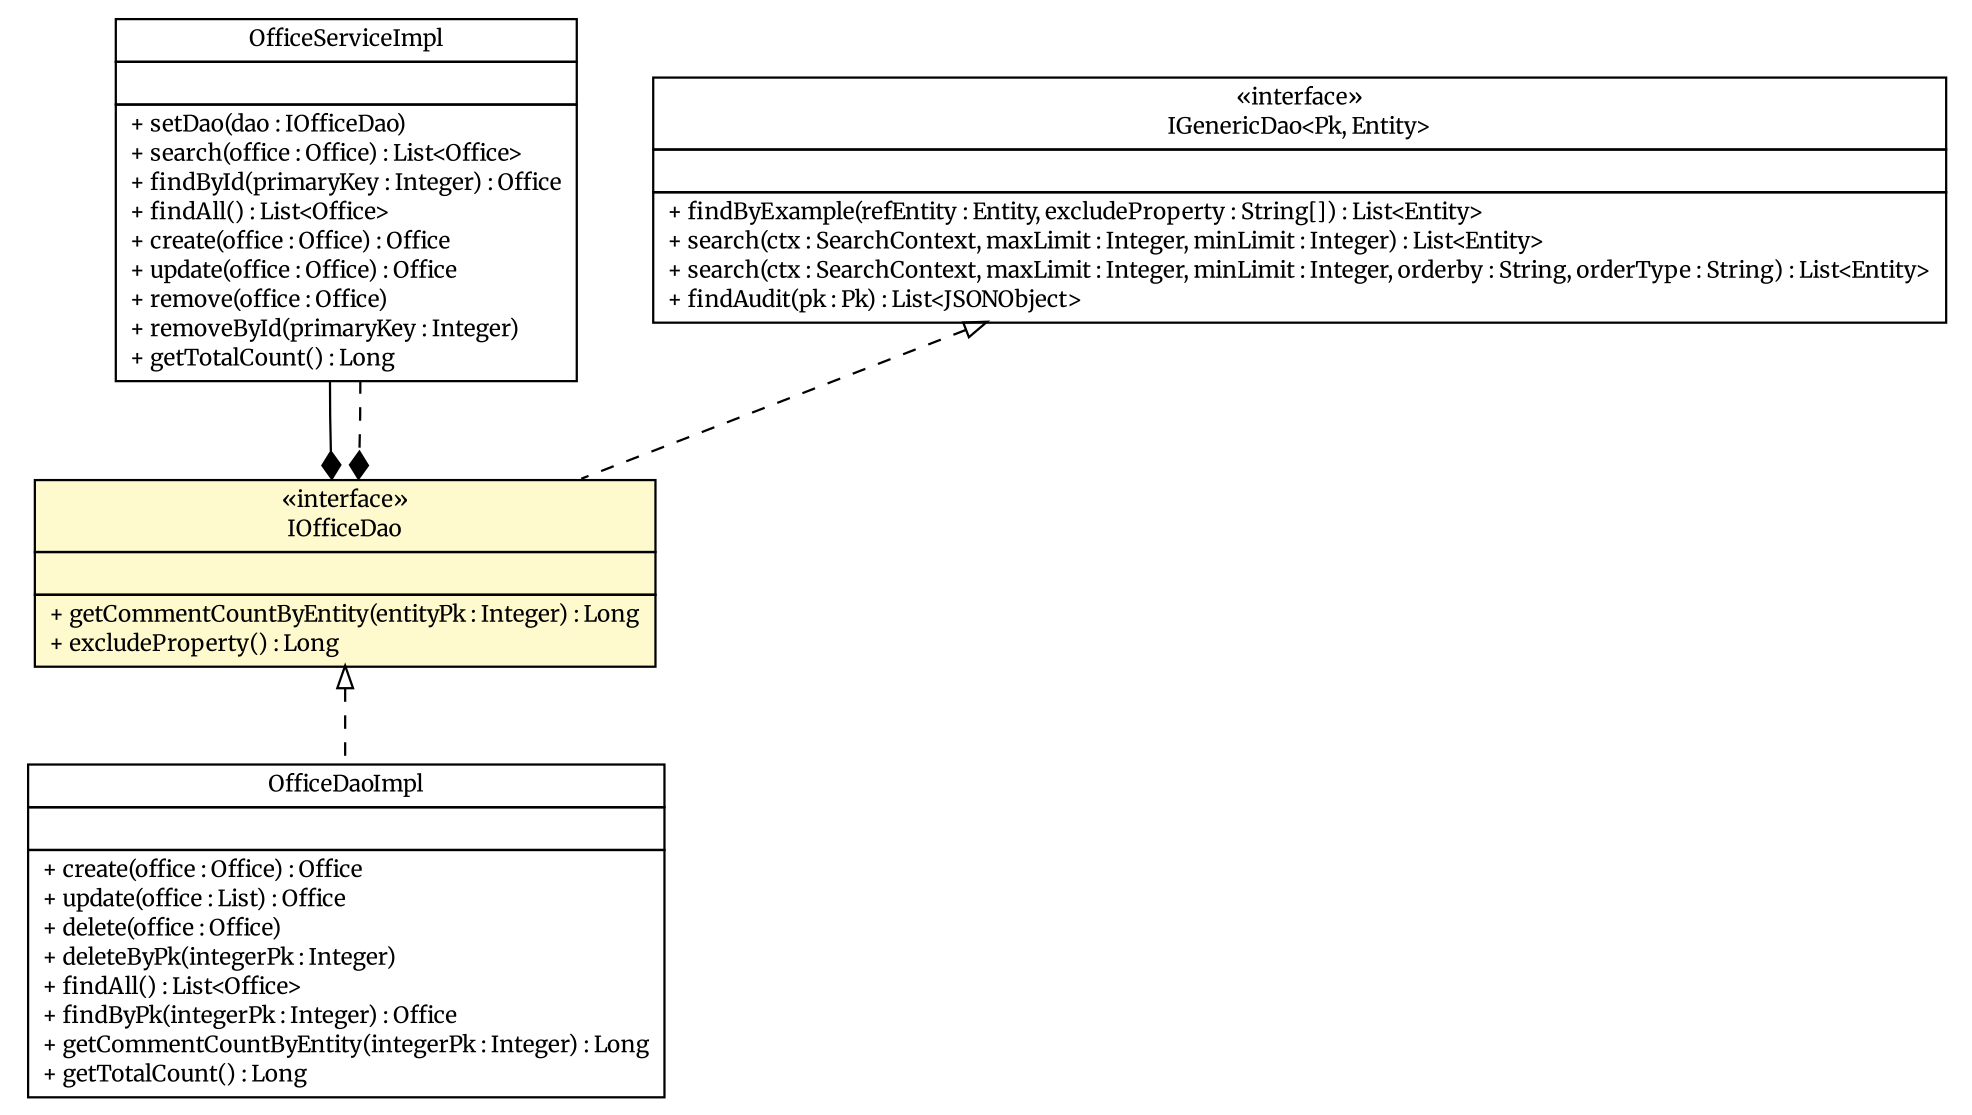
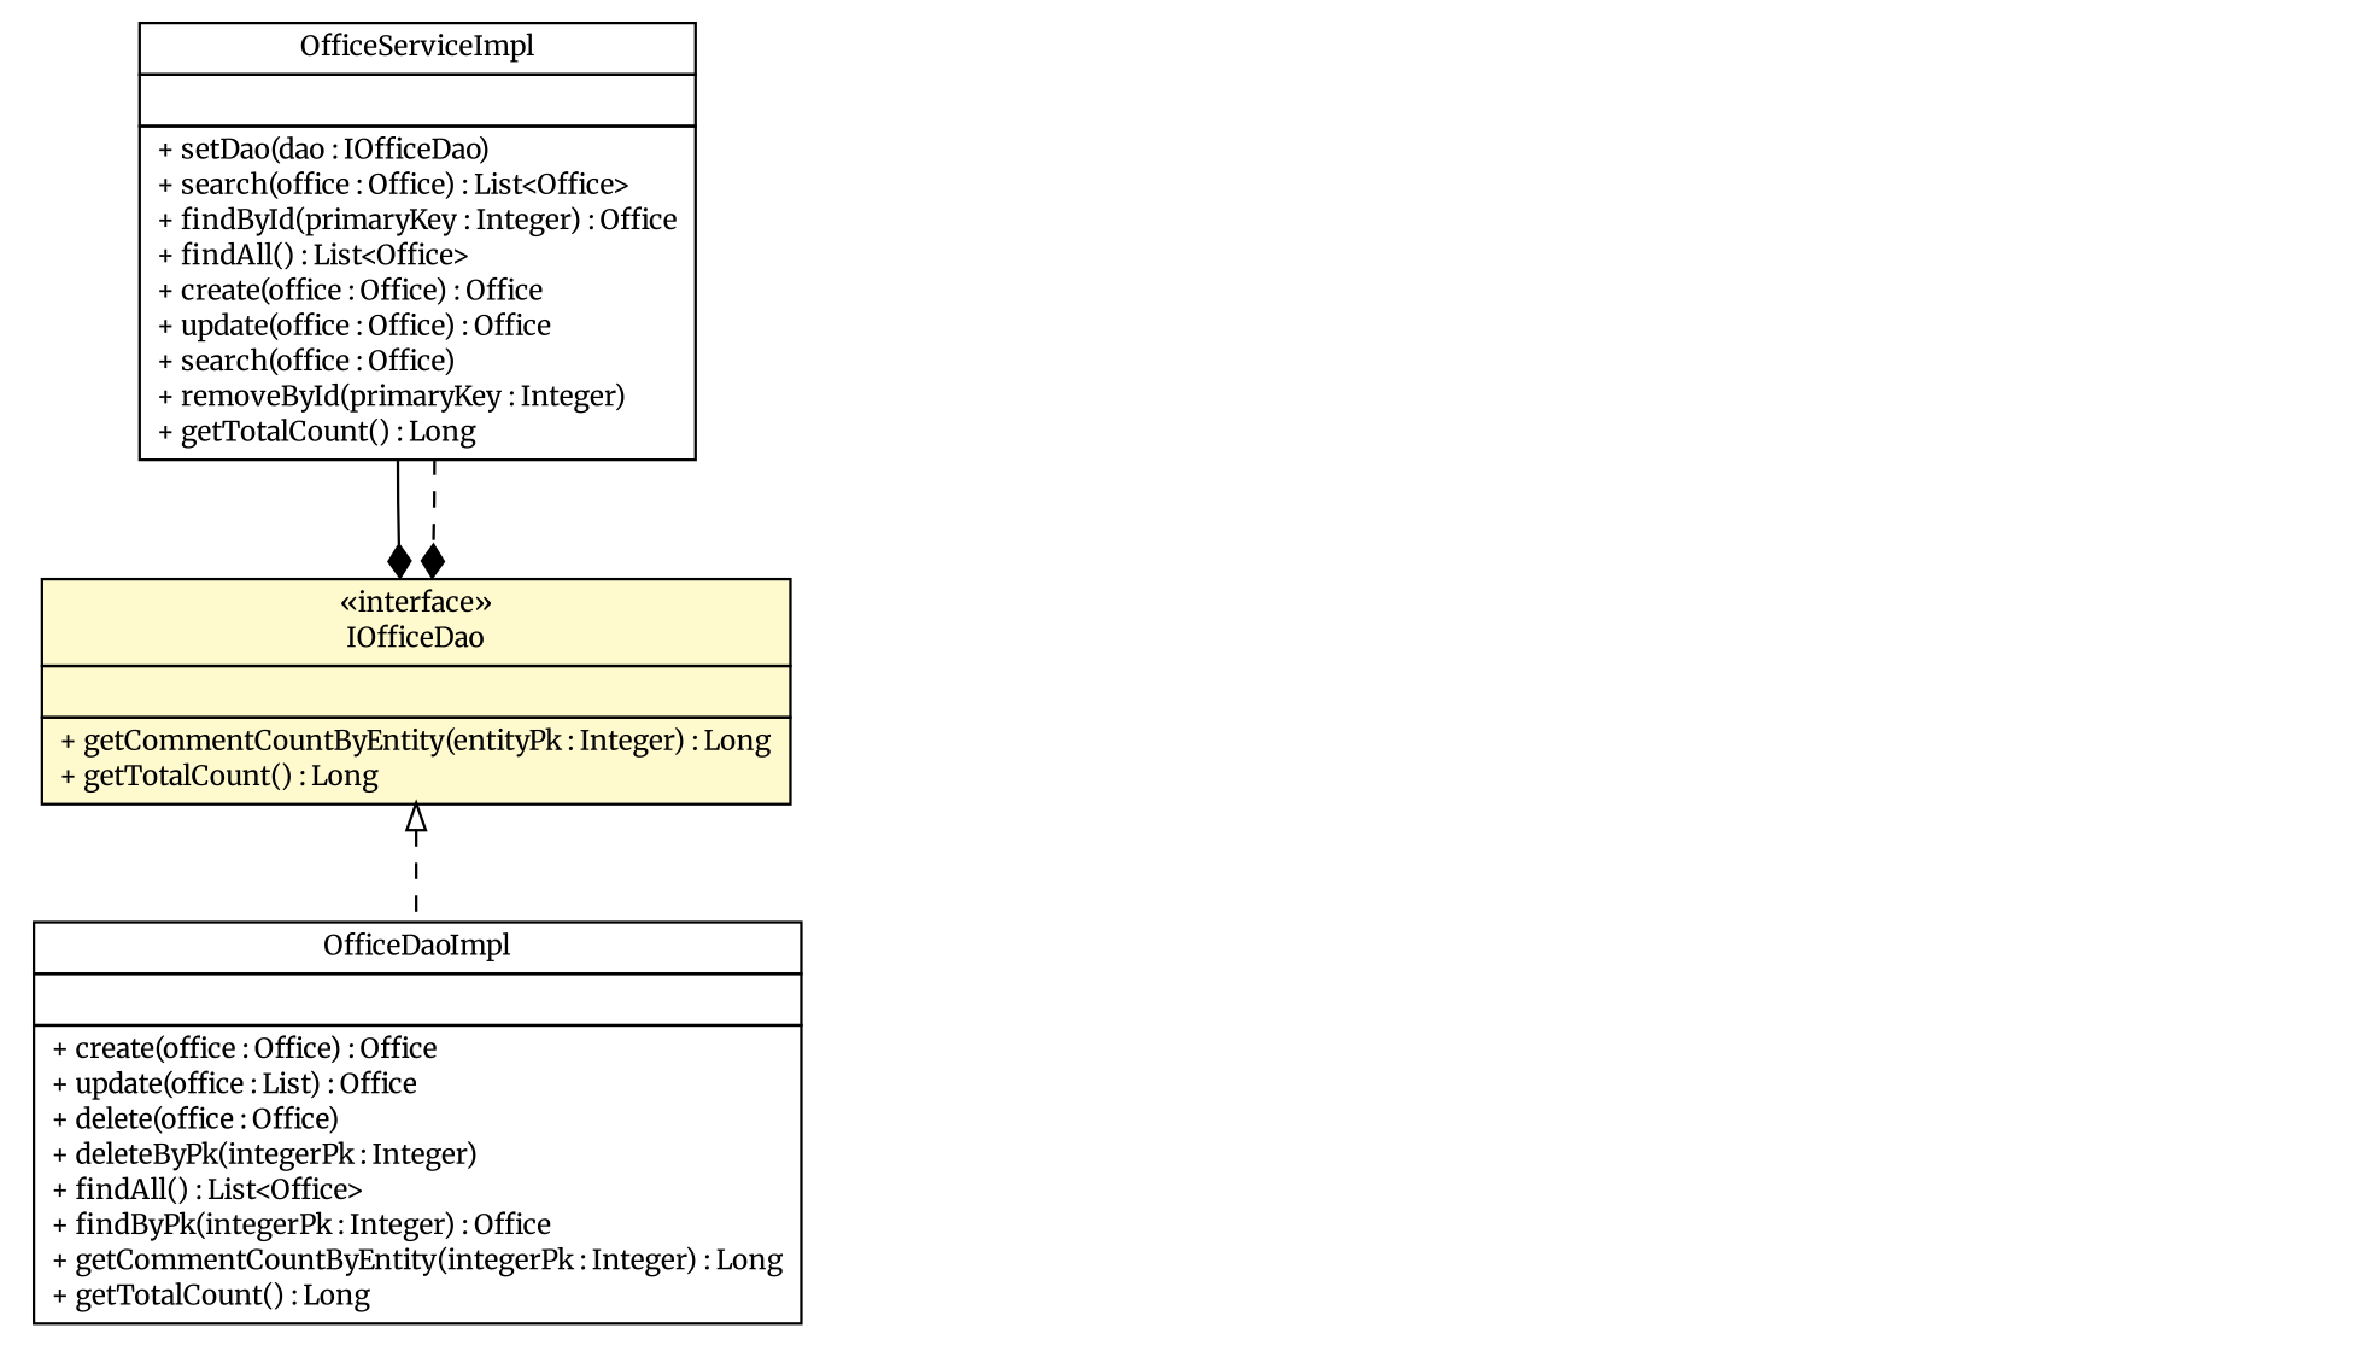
  digraph {
    fontname=Merriweather
    nodesep=0.25
    rankdir=TB
    ranksep=0.5
    node [fontcolor=black fontname=Merriweather fontsize=10.0 shape=plaintext]
    edge [fontname=Merriweather fontsize=10.0 headport=p labelfontname=Helvetica labelfontsize=10 tailport=p style=dashed]
-   n1 [label=<<table title="com.inn.headstartdemo.service.impl.OfficeServiceImpl" border="0" cellborder="1" cellspacing="0" cellpadding="2" port="p" href="../service/impl/OfficeServiceImpl.html"> 		<tr><td><table border="0" cellspacing="0" cellpadding="1"> <tr><td align="center" balign="center"> OfficeServiceImpl </td></tr> 		</table></td></tr> 		<tr><td><table border="0" cellspacing="0" cellpadding="1"> <tr><td align="left" balign="left">  </td></tr> 		</table></td></tr> 		<tr><td><table border="0" cellspacing="0" cellpadding="1"> <tr><td align="left" balign="left"> + setDao(dao : IOfficeDao) </td></tr> <tr><td align="left" balign="left"> + search(office : Office) : List&lt;Office&gt; </td></tr> <tr><td align="left" balign="left"> + findById(primaryKey : Integer) : Office </td></tr> <tr><td align="left" balign="left"> + findAll() : List&lt;Office&gt; </td></tr> <tr><td align="left" balign="left"> + create(office : Office) : Office </td></tr> <tr><td align="left" balign="left"> + update(office : Office) : Office </td></tr> <tr><td align="left" balign="left"> + remove(office : Office) </td></tr> <tr><td align="left" balign="left"> + removeById(primaryKey : Integer) </td></tr> <tr><td align="left" balign="left"> + getTotalCount() : Long </td></tr> 		</table></td></tr> 		</table>>]
-   n2 [label=<<table title="com.inn.headstartdemo.dao.IOfficeDao" border="0" cellborder="1" cellspacing="0" cellpadding="2" port="p" bgcolor="lemonChiffon" href="./IOfficeDao.html"> 		<tr><td><table border="0" cellspacing="0" cellpadding="1"> <tr><td align="center" balign="center"> &#171;interface&#187; </td></tr> <tr><td align="center" balign="center"> IOfficeDao </td></tr> 		</table></td></tr> 		<tr><td><table border="0" cellspacing="0" cellpadding="1"> <tr><td align="left" balign="left">  </td></tr> 		</table></td></tr> 		<tr><td><table border="0" cellspacing="0" cellpadding="1"> <tr><td align="left" balign="left"> + getCommentCountByEntity(entityPk : Integer) : Long </td></tr> <tr><td align="left" balign="left"> + excludeProperty() : Long </td></tr> 		</table></td></tr> 		</table>>]
+   n1 [label=<<table title="com.inn.headstartdemo.service.impl.OfficeServiceImpl" border="0" cellborder="1" cellspacing="0" cellpadding="2" port="p" href="../service/impl/OfficeServiceImpl.html"> 		<tr><td><table border="0" cellspacing="0" cellpadding="1"> <tr><td align="center" balign="center"> OfficeServiceImpl </td></tr> 		</table></td></tr> 		<tr><td><table border="0" cellspacing="0" cellpadding="1"> <tr><td align="left" balign="left">  </td></tr> 		</table></td></tr> 		<tr><td><table border="0" cellspacing="0" cellpadding="1"> <tr><td align="left" balign="left"> + setDao(dao : IOfficeDao) </td></tr> <tr><td align="left" balign="left"> + search(office : Office) : List&lt;Office&gt; </td></tr> <tr><td align="left" balign="left"> + findById(primaryKey : Integer) : Office </td></tr> <tr><td align="left" balign="left"> + findAll() : List&lt;Office&gt; </td></tr> <tr><td align="left" balign="left"> + create(office : Office) : Office </td></tr> <tr><td align="left" balign="left"> + update(office : Office) : Office </td></tr> <tr><td align="left" balign="left"> + search(office : Office) </td></tr> <tr><td align="left" balign="left"> + removeById(primaryKey : Integer) </td></tr> <tr><td align="left" balign="left"> + getTotalCount() : Long </td></tr> 		</table></td></tr> 		</table>>]
+   n2 [label=<<table title="com.inn.headstartdemo.dao.IOfficeDao" border="0" cellborder="1" cellspacing="0" cellpadding="2" port="p" bgcolor="lemonChiffon" href="./IOfficeDao.html"> 		<tr><td><table border="0" cellspacing="0" cellpadding="1"> <tr><td align="center" balign="center"> &#171;interface&#187; </td></tr> <tr><td align="center" balign="center"> IOfficeDao </td></tr> 		</table></td></tr> 		<tr><td><table border="0" cellspacing="0" cellpadding="1"> <tr><td align="left" balign="left">  </td></tr> 		</table></td></tr> 		<tr><td><table border="0" cellspacing="0" cellpadding="1"> <tr><td align="left" balign="left"> + getCommentCountByEntity(entityPk : Integer) : Long </td></tr> <tr><td align="left" balign="left"> + getTotalCount() : Long </td></tr> 		</table></td></tr> 		</table>>]
    n3 [label=<<table title="com.inn.headstartdemo.dao.impl.OfficeDaoImpl" border="0" cellborder="1" cellspacing="0" cellpadding="2" port="p" href="./impl/OfficeDaoImpl.html"> 		<tr><td><table border="0" cellspacing="0" cellpadding="1"> <tr><td align="center" balign="center"> OfficeDaoImpl </td></tr> 		</table></td></tr> 		<tr><td><table border="0" cellspacing="0" cellpadding="1"> <tr><td align="left" balign="left">  </td></tr> 		</table></td></tr> 		<tr><td><table border="0" cellspacing="0" cellpadding="1"> <tr><td align="left" balign="left"> + create(office : Office) : Office </td></tr> <tr><td align="left" balign="left"> + update(office : List) : Office </td></tr> <tr><td align="left" balign="left"> + delete(office : Office) </td></tr> <tr><td align="left" balign="left"> + deleteByPk(integerPk : Integer) </td></tr> <tr><td align="left" balign="left"> + findAll() : List&lt;Office&gt; </td></tr> <tr><td align="left" balign="left"> + findByPk(integerPk : Integer) : Office </td></tr> <tr><td align="left" balign="left"> + getCommentCountByEntity(integerPk : Integer) : Long </td></tr> <tr><td align="left" balign="left"> + getTotalCount() : Long </td></tr> 		</table></td></tr> 		</table>>]
-   n4 [label=<<table title="com.inn.headstartdemo.dao.generic.IGenericDao" border="0" cellborder="1" cellspacing="0" cellpadding="2" port="p" href="./generic/IGenericDao.html"> 		<tr><td><table border="0" cellspacing="0" cellpadding="1"> <tr><td align="center" balign="center"> &#171;interface&#187; </td></tr> <tr><td align="center" balign="center"> IGenericDao&lt;Pk, Entity&gt; </td></tr> 		</table></td></tr> 		<tr><td><table border="0" cellspacing="0" cellpadding="1"> <tr><td align="left" balign="left">  </td></tr> 		</table></td></tr> 		<tr><td><table border="0" cellspacing="0" cellpadding="1"> <tr><td align="left" balign="left"> + findByExample(refEntity : Entity, excludeProperty : String[]) : List&lt;Entity&gt; </td></tr> <tr><td align="left" balign="left"> + search(ctx : SearchContext, maxLimit : Integer, minLimit : Integer) : List&lt;Entity&gt; </td></tr> <tr><td align="left" balign="left"> + search(ctx : SearchContext, maxLimit : Integer, minLimit : Integer, orderby : String, orderType : String) : List&lt;Entity&gt; </td></tr> <tr><td align="left" balign="left"> + findAudit(pk : Pk) : List&lt;JSONObject&gt; </td></tr> 		</table></td></tr> 		</table>>]
    n1 -> n2 [arrowhead=diamond color=black fontcolor=black style=""]
    n1 -> n2 [arrowhead=diamond color=black fontcolor=black]
    n2 -> n3 [arrowtail=empty dir=back fontsize=10]
-   n4 -> n2 [arrowtail=empty dir=back fontsize=10]
  }
